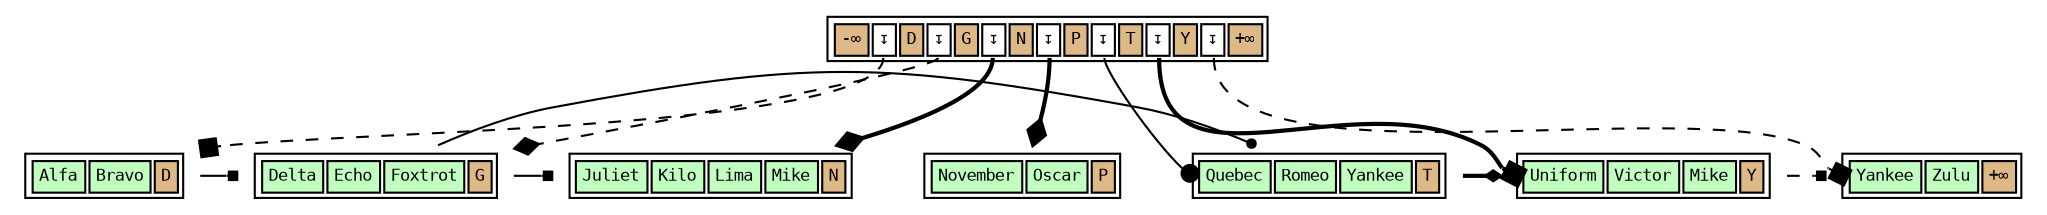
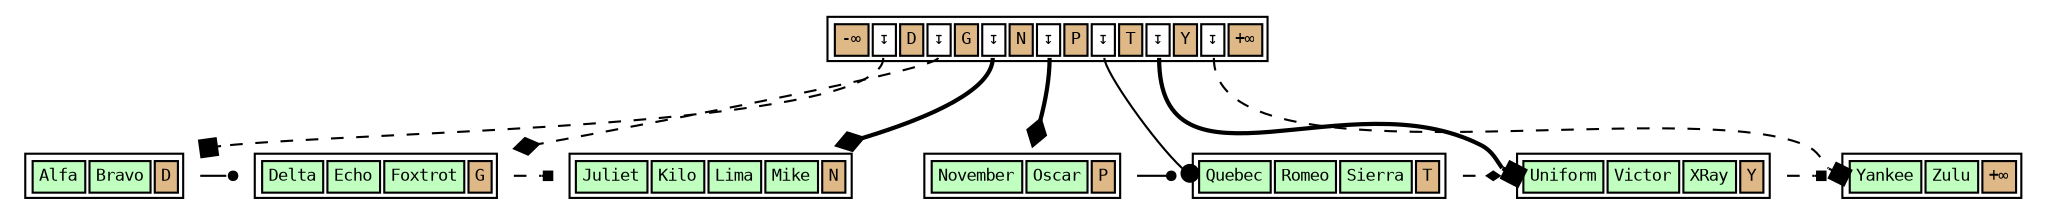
  digraph {
    fontname=monospace
    node [fontname=monospace fontsize=8 shape=none]
    edge [arrowhead=box style=dashed]
    n1 [height=.1 label=<<table>                     <tr>                         <td bgcolor='burlywood' port="s0">-&infin;</td>                         <td bgcolor='white' port="d0">&#8615;</td>                         <td bgcolor='burlywood' port="s1">D</td>                         <td bgcolor='white' port="d1">&#8615;</td>                         <td bgcolor='burlywood' port="s2">G</td>                         <td bgcolor='white' port="d2">&#8615;</td>                         <td bgcolor='burlywood' port="s3">N</td>                         <td bgcolor='white' port="d3">&#8615;</td>                         <td bgcolor='burlywood' port="s4">P</td>                         <td bgcolor='white' port="d4">&#8615;</td>                         <td bgcolor='burlywood' port="s5">T</td>                         <td bgcolor='white' port="d5">&#8615;</td>                         <td bgcolor='burlywood' port="s6">Y</td>                         <td bgcolor='white' port="d6">&#8615;</td>                         <td bgcolor='burlywood' port="hk">+&infin;</td>                     </tr>                 </table>                >]
    n2 [height=.1 label=<<table>                     <tr>                         <td bgcolor='darkseagreen1' port="t0">Alfa</td>                         <td bgcolor='darkseagreen1' port="t1">Bravo</td>                         <td bgcolor='burlywood' port="hk">D</td>                     </tr>                 </table>                >]
    n3 [height=.1 label=<<table>                     <tr>                         <td bgcolor='darkseagreen1' port="t0">Delta</td>                         <td bgcolor='darkseagreen1' port="t1">Echo</td>                         <td bgcolor='darkseagreen1' port="t2">Foxtrot</td>                         <td bgcolor='burlywood' port="hk">G</td>                     </tr>                 </table>                >]
    n4 [height=.1 label=<<table>                     <tr>                         <td bgcolor='darkseagreen1' port="t0">Juliet</td>                         <td bgcolor='darkseagreen1' port="t1">Kilo</td>                         <td bgcolor='darkseagreen1' port="t2">Lima</td>                         <td bgcolor='darkseagreen1' port="t3">Mike</td>                         <td bgcolor='burlywood' port="hk">N</td>                     </tr>                 </table>                >]
    n5 [height=.1 label=<<table>                     <tr>                         <td bgcolor='darkseagreen1' port="t0">November</td>                         <td bgcolor='darkseagreen1' port="t1">Oscar</td>                         <td bgcolor='burlywood' port="hk">P</td>                     </tr>                 </table>                >]
-   n6 [height=.1 label=<<table>                     <tr>                         <td bgcolor='darkseagreen1' port="t0">Quebec</td>                         <td bgcolor='darkseagreen1' port="t1">Romeo</td>                         <td bgcolor='darkseagreen1' port="t2">Yankee</td>                         <td bgcolor='burlywood' port="hk">T</td>                     </tr>                 </table>                >]
-   n7 [height=.1 label=<<table>                     <tr>                         <td bgcolor='darkseagreen1' port="t0">Uniform</td>                         <td bgcolor='darkseagreen1' port="t1">Victor</td>                         <td bgcolor='darkseagreen1' port="t2">Mike</td>                         <td bgcolor='burlywood' port="hk">Y</td>                     </tr>                 </table>                >]
+   n6 [height=.1 label=<<table>                     <tr>                         <td bgcolor='darkseagreen1' port="t0">Quebec</td>                         <td bgcolor='darkseagreen1' port="t1">Romeo</td>                         <td bgcolor='darkseagreen1' port="t2">Sierra</td>                         <td bgcolor='burlywood' port="hk">T</td>                     </tr>                 </table>                >]
+   n7 [height=.1 label=<<table>                     <tr>                         <td bgcolor='darkseagreen1' port="t0">Uniform</td>                         <td bgcolor='darkseagreen1' port="t1">Victor</td>                         <td bgcolor='darkseagreen1' port="t2">XRay</td>                         <td bgcolor='burlywood' port="hk">Y</td>                     </tr>                 </table>                >]
    n8 [height=.1 label=<<table>                     <tr>                         <td bgcolor='darkseagreen1' port="t0">Yankee</td>                         <td bgcolor='darkseagreen1' port="t1">Zulu</td>                         <td bgcolor='burlywood' port="hk">+&infin;</td>                     </tr>                 </table>                >]
    n1 -> n2 [tailport=d0]
    n1 -> n3 [arrowhead=diamond tailport=d1]
    n1 -> n4 [arrowhead=diamond style=bold tailport=d2]
    n1 -> n5 [arrowhead=diamond style=bold tailport=d3]
    n1 -> n5 [headport=hk style=invis tailport=s4 arrowhead=""]
    n1 -> n6 [arrowhead=dot headport=t0 style=solid tailport=d4]
    n1 -> n7 [headport=t0 style=bold tailport=d5]
    n1 -> n8 [headport=t0 tailport=d6]
-   n2 -> n3 [arrowsize=0.5 color=black constraint=false style=solid]
-   n3 -> n4 [arrowsize=0.5 color=black constraint=false style=solid]
-   n3 -> n6 [arrowhead=dot arrowsize=0.5 color=black constraint=false style=solid]
-   n6 -> n7 [arrowhead=diamond arrowsize=0.5 color=black constraint=false style=bold]
+   n2 -> n3 [arrowhead=dot arrowsize=0.5 color=black constraint=false style=solid]
+   n3 -> n4 [arrowsize=0.5 color=black constraint=false]
+   n5 -> n6 [arrowhead=dot arrowsize=0.5 color=black constraint=false style=solid]
+   n6 -> n7 [arrowhead=diamond arrowsize=0.5 color=black constraint=false]
    n7 -> n8 [arrowsize=0.5 color=black constraint=false]
  }
